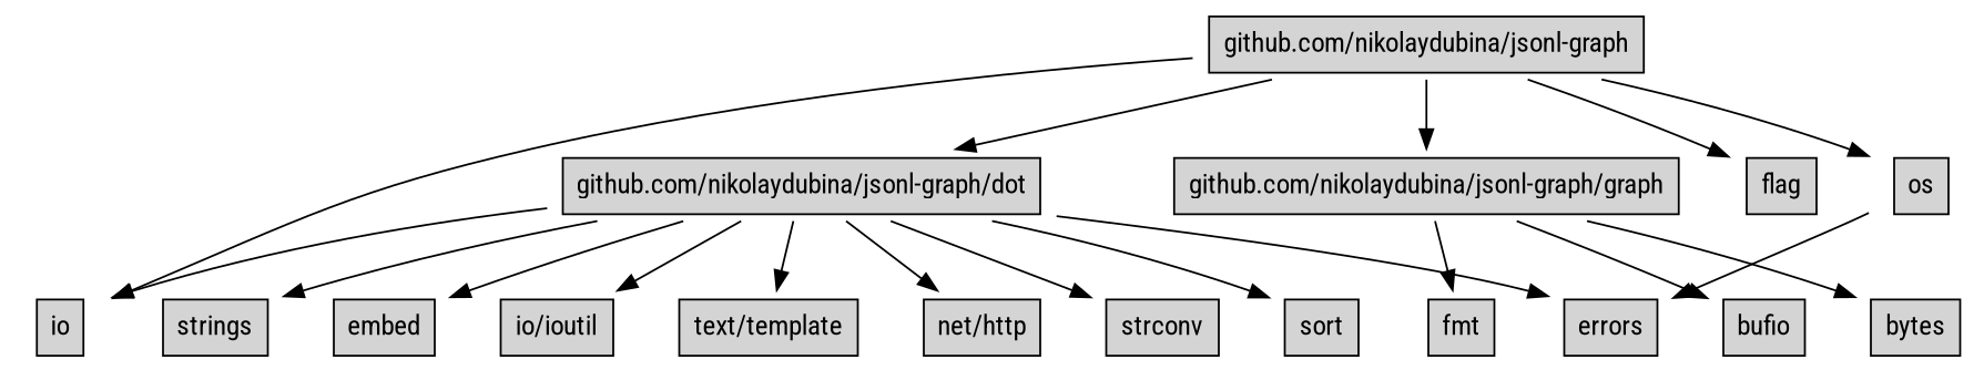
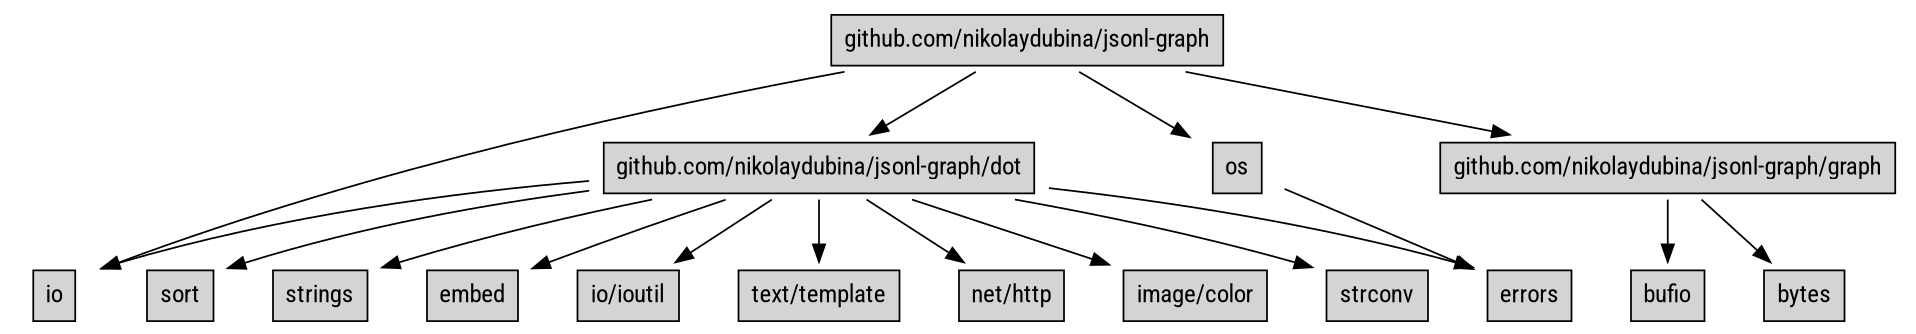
  digraph {
    fontname="Roboto Condensed"
    rankdir=TB
    node [fontname="Roboto Condensed" shape=none]
    edge [fontname="Roboto Condensed"]
    n1 [label=<<table border="0" cellspacing="0" CELLPADDING="6">  				<tr> 					<td port="port0" border="1" colspan="2" ALIGN="CENTER" bgcolor="#c8c8c8c8">github.com/nikolaydubina/jsonl-graph/dot</td> 				</tr>  </table>>]
    n2 [label=<<table border="0" cellspacing="0" CELLPADDING="6">  				<tr> 					<td port="port0" border="1" colspan="2" ALIGN="CENTER" bgcolor="#c8c8c8c8">sort</td> 				</tr>  </table>>]
    n3 [label=<<table border="0" cellspacing="0" CELLPADDING="6">  				<tr> 					<td port="port0" border="1" colspan="2" ALIGN="CENTER" bgcolor="#c8c8c8c8">strings</td> 				</tr>  </table>>]
    n4 [label=<<table border="0" cellspacing="0" CELLPADDING="6">  				<tr> 					<td port="port0" border="1" colspan="2" ALIGN="CENTER" bgcolor="#c8c8c8c8">errors</td> 				</tr>  </table>>]
    n5 [label=<<table border="0" cellspacing="0" CELLPADDING="6">  				<tr> 					<td port="port0" border="1" colspan="2" ALIGN="CENTER" bgcolor="#c8c8c8c8">io</td> 				</tr>  </table>>]
    n6 [label=<<table border="0" cellspacing="0" CELLPADDING="6">  				<tr> 					<td port="port0" border="1" colspan="2" ALIGN="CENTER" bgcolor="#c8c8c8c8">embed</td> 				</tr>  </table>>]
    n7 [label=<<table border="0" cellspacing="0" CELLPADDING="6">  				<tr> 					<td port="port0" border="1" colspan="2" ALIGN="CENTER" bgcolor="#c8c8c8c8">io/ioutil</td> 				</tr>  </table>>]
    n8 [label=<<table border="0" cellspacing="0" CELLPADDING="6">  				<tr> 					<td port="port0" border="1" colspan="2" ALIGN="CENTER" bgcolor="#c8c8c8c8">text/template</td> 				</tr>  </table>>]
    n9 [label=<<table border="0" cellspacing="0" CELLPADDING="6">  				<tr> 					<td port="port0" border="1" colspan="2" ALIGN="CENTER" bgcolor="#c8c8c8c8">net/http</td> 				</tr>  </table>>]
+   n10 [label=<<table border="0" cellspacing="0" CELLPADDING="6">  				<tr> 					<td port="port0" border="1" colspan="2" ALIGN="CENTER" bgcolor="#c8c8c8c8">image/color</td> 				</tr>  </table>>]
    n11 [label=<<table border="0" cellspacing="0" CELLPADDING="6">  				<tr> 					<td port="port0" border="1" colspan="2" ALIGN="CENTER" bgcolor="#c8c8c8c8">strconv</td> 				</tr>  </table>>]
    n12 [label=<<table border="0" cellspacing="0" CELLPADDING="6">  				<tr> 					<td port="port0" border="1" colspan="2" ALIGN="CENTER" bgcolor="#c8c8c8c8">github.com/nikolaydubina/jsonl-graph/graph</td> 				</tr>  </table>>]
-   n13 [label=<<table border="0" cellspacing="0" CELLPADDING="6">  				<tr> 					<td port="port0" border="1" colspan="2" ALIGN="CENTER" bgcolor="#c8c8c8c8">fmt</td> 				</tr>  </table>>]
    n14 [label=<<table border="0" cellspacing="0" CELLPADDING="6">  				<tr> 					<td port="port0" border="1" colspan="2" ALIGN="CENTER" bgcolor="#c8c8c8c8">bufio</td> 				</tr>  </table>>]
    n15 [label=<<table border="0" cellspacing="0" CELLPADDING="6">  				<tr> 					<td port="port0" border="1" colspan="2" ALIGN="CENTER" bgcolor="#c8c8c8c8">bytes</td> 				</tr>  </table>>]
    n16 [label=<<table border="0" cellspacing="0" CELLPADDING="6">  				<tr> 					<td port="port0" border="1" colspan="2" ALIGN="CENTER" bgcolor="#c8c8c8c8">github.com/nikolaydubina/jsonl-graph</td> 				</tr>  </table>>]
-   n17 [label=<<table border="0" cellspacing="0" CELLPADDING="6">  				<tr> 					<td port="port0" border="1" colspan="2" ALIGN="CENTER" bgcolor="#c8c8c8c8">flag</td> 				</tr>  </table>>]
    n18 [label=<<table border="0" cellspacing="0" CELLPADDING="6">  				<tr> 					<td port="port0" border="1" colspan="2" ALIGN="CENTER" bgcolor="#c8c8c8c8">os</td> 				</tr>  </table>>]
    n1 -> n2
    n1 -> n3
    n1 -> n4
    n1 -> n5
    n1 -> n6
    n1 -> n7
    n1 -> n8
    n1 -> n9
+   n1 -> n10
    n1 -> n11
-   n12 -> n13
    n12 -> n14
    n12 -> n15
    n16 -> n1
    n16 -> n5
    n16 -> n12
-   n16 -> n17
    n16 -> n18
    n18 -> n4
  }
